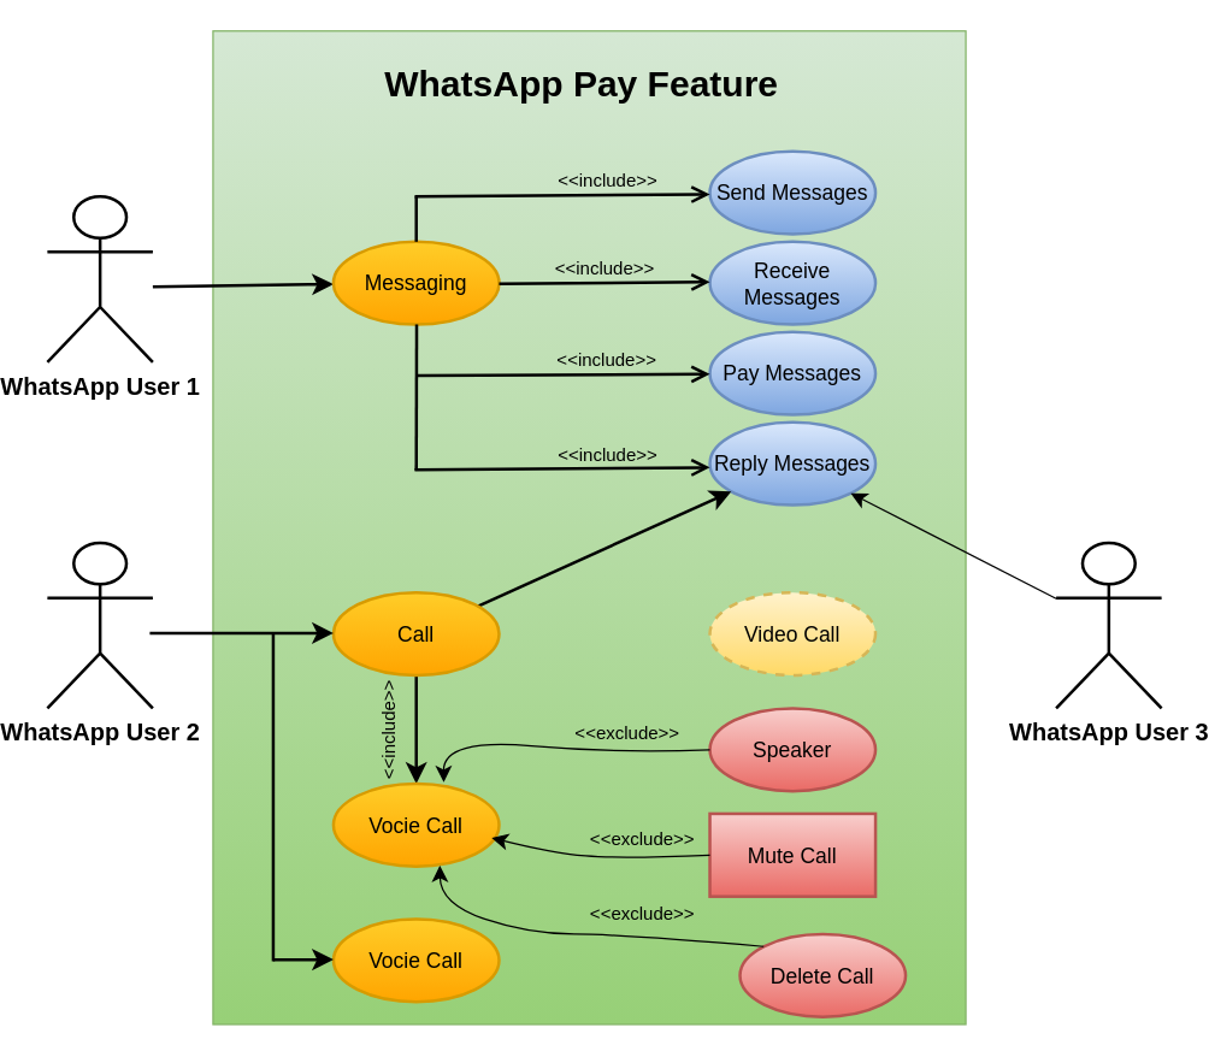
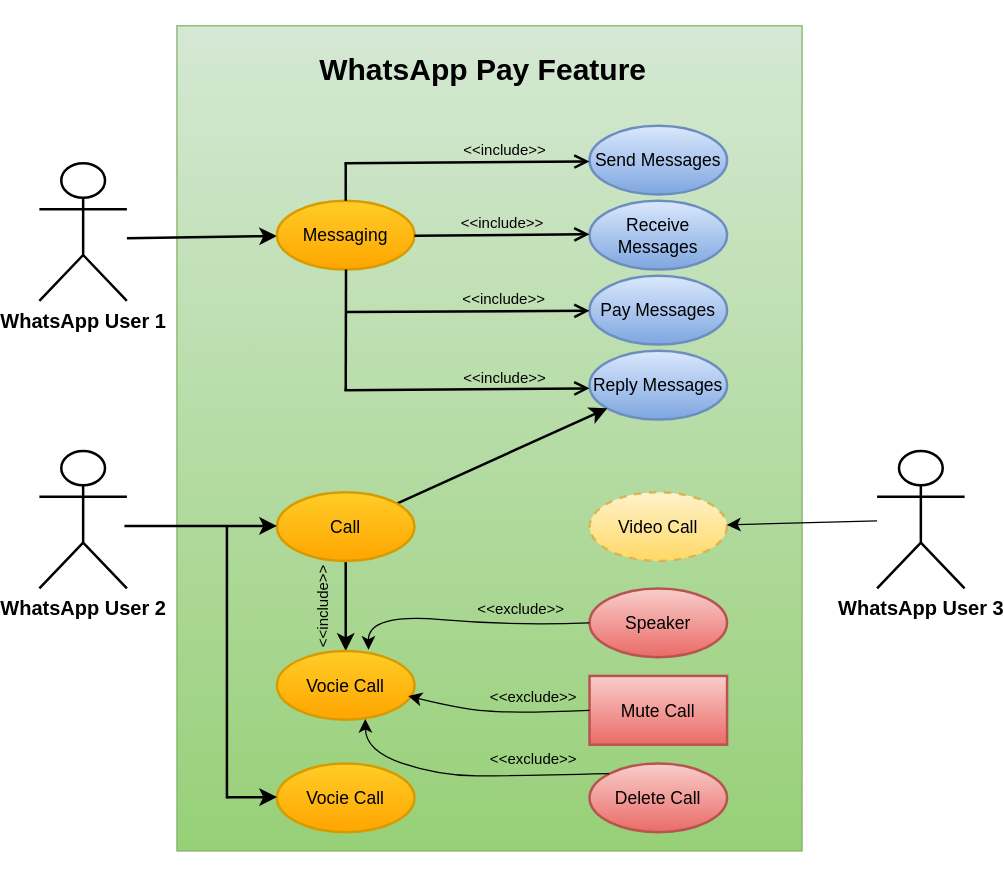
  <mxCell id="0" />
  <mxCell id="1" parent="0" />
  <mxCell id="2" value="" style="whiteSpace=wrap;html=1;aspect=fixed;fillColor=#d5e8d4;gradientColor=#97d077;strokeColor=#82b366;rotation=0;" vertex="1" parent="1"><mxGeometry x="130" y="20" width="500" height="660" as="geometry" /></mxCell>
  <mxCell id="3" value="&lt;b&gt;&lt;font style=&quot;font-size: 24px;&quot;&gt;WhatsApp Pay Feature&lt;/font&gt;&lt;/b&gt;" style="html=1;strokeColor=none;fillColor=none;align=center;verticalAlign=middle;spacingLeft=4;spacingRight=4;rotatable=0;points=[[0,0.5],[1,0.5]];resizeWidth=1;whiteSpace=wrap;" vertex="1" parent="1"><mxGeometry x="160" y="31.74" width="430" height="48.261" as="geometry" /></mxCell>
  <mxCell id="4" value="&lt;span&gt;&lt;font style=&quot;font-size: 16px;&quot;&gt;WhatsApp User 2&lt;/font&gt;&lt;/span&gt;" style="shape=umlActor;verticalLabelPosition=bottom;verticalAlign=top;html=1;fontStyle=1;strokeWidth=2;" vertex="1" parent="1"><mxGeometry x="20" y="360" width="70" height="110" as="geometry" /></mxCell>
  <mxCell id="5" value="" style="edgeStyle=none;curved=1;rounded=0;orthogonalLoop=1;jettySize=auto;html=1;fontSize=12;startSize=8;endSize=8;strokeWidth=2;" edge="1" parent="1" target="7"><mxGeometry relative="1" as="geometry"><mxPoint x="90" y="190" as="sourcePoint" /></mxGeometry></mxCell>
  <mxCell id="6" value="&lt;span&gt;&lt;font style=&quot;font-size: 16px;&quot;&gt;WhatsApp User 1&lt;/font&gt;&lt;/span&gt;" style="shape=umlActor;verticalLabelPosition=bottom;verticalAlign=top;html=1;fontStyle=1;strokeWidth=2;" vertex="1" parent="1"><mxGeometry x="20" y="130" width="70" height="110" as="geometry" /></mxCell>
  <mxCell id="7" value="&lt;font style=&quot;font-size: 14px;&quot;&gt;Messaging&lt;/font&gt;" style="ellipse;html=1;whiteSpace=wrap;strokeWidth=2;fillColor=#ffcd28;strokeColor=#d79b00;gradientColor=#ffa500;" vertex="1" parent="1"><mxGeometry x="210" y="160" width="110" height="55" as="geometry" /></mxCell>
  <mxCell id="8" value="&lt;font style=&quot;font-size: 14px;&quot;&gt;Send Messages&lt;/font&gt;" style="ellipse;html=1;whiteSpace=wrap;strokeWidth=2;fillColor=#dae8fc;strokeColor=#6c8ebf;gradientColor=#7ea6e0;" vertex="1" parent="1"><mxGeometry x="460" y="100" width="110" height="55" as="geometry" /></mxCell>
  <mxCell id="9" value="&lt;font style=&quot;font-size: 14px;&quot;&gt;Receive Messages&lt;/font&gt;" style="ellipse;html=1;whiteSpace=wrap;strokeWidth=2;fillColor=#dae8fc;strokeColor=#6c8ebf;gradientColor=#7ea6e0;" vertex="1" parent="1"><mxGeometry x="460" y="160" width="110" height="55" as="geometry" /></mxCell>
  <mxCell id="10" value="&lt;font style=&quot;font-size: 14px;&quot;&gt;Pay Messages&lt;/font&gt;" style="ellipse;html=1;whiteSpace=wrap;strokeWidth=2;fillColor=#dae8fc;strokeColor=#6c8ebf;gradientColor=#7ea6e0;" vertex="1" parent="1"><mxGeometry x="460" y="220" width="110" height="55" as="geometry" /></mxCell>
  <mxCell id="11" value="&lt;span style=&quot;font-size: 14px;&quot;&gt;Reply Messages&lt;/span&gt;" style="ellipse;html=1;whiteSpace=wrap;strokeWidth=2;fillColor=#dae8fc;strokeColor=#6c8ebf;gradientColor=#7ea6e0;" vertex="1" parent="1"><mxGeometry x="460" y="280" width="110" height="55" as="geometry" /></mxCell>
  <mxCell id="12" value="" style="endArrow=none;startArrow=none;endFill=0;startFill=0;endSize=8;html=1;verticalAlign=bottom;labelBackgroundColor=none;strokeWidth=2;rounded=0;fontSize=12;curved=1;exitX=0.5;exitY=0;exitDx=0;exitDy=0;" edge="1" parent="1" source="7"><mxGeometry width="160" relative="1" as="geometry"><mxPoint x="209.999" y="24" as="sourcePoint" /><mxPoint x="265" y="130" as="targetPoint" /></mxGeometry></mxCell>
  <mxCell id="13" value="&amp;nbsp; &amp;nbsp; &amp;nbsp; &amp;nbsp; &amp;nbsp; &amp;nbsp; &amp;nbsp; &amp;nbsp; &amp;nbsp; &amp;lt;&amp;lt;include&amp;gt;&amp;gt;" style="endArrow=open;html=1;rounded=0;align=center;verticalAlign=bottom;endFill=0;labelBackgroundColor=none;fontSize=12;startSize=8;endSize=8;curved=1;strokeWidth=2;" edge="1" parent="1"><mxGeometry relative="1" as="geometry"><mxPoint x="264" y="130" as="sourcePoint" /><mxPoint x="460" y="128.46" as="targetPoint" /></mxGeometry></mxCell>
  <mxCell id="14" value="" style="resizable=0;html=1;align=center;verticalAlign=top;labelBackgroundColor=none;" connectable="0" vertex="1" parent="13"><mxGeometry relative="1" as="geometry" /></mxCell>
  <mxCell id="15" value="" style="endArrow=none;startArrow=none;endFill=0;startFill=0;endSize=8;html=1;verticalAlign=bottom;labelBackgroundColor=none;strokeWidth=2;rounded=0;fontSize=12;curved=1;" edge="1" parent="1"><mxGeometry width="160" relative="1" as="geometry"><mxPoint x="265" y="312" as="sourcePoint" /><mxPoint x="265.25" y="215" as="targetPoint" /></mxGeometry></mxCell>
  <mxCell id="16" value="&amp;lt;&amp;lt;include&amp;gt;&amp;gt;" style="endArrow=open;html=1;rounded=0;align=center;verticalAlign=bottom;endFill=0;labelBackgroundColor=none;fontSize=12;startSize=8;endSize=8;curved=1;strokeWidth=2;" edge="1" parent="1"><mxGeometry relative="1" as="geometry"><mxPoint x="320" y="188" as="sourcePoint" /><mxPoint x="460" y="186.73" as="targetPoint" /></mxGeometry></mxCell>
  <mxCell id="17" value="" style="resizable=0;html=1;align=center;verticalAlign=top;labelBackgroundColor=none;" connectable="0" vertex="1" parent="16"><mxGeometry relative="1" as="geometry" /></mxCell>
  <mxCell id="18" value="&amp;nbsp; &amp;nbsp; &amp;nbsp; &amp;nbsp; &amp;nbsp; &amp;nbsp; &amp;nbsp; &amp;nbsp; &amp;nbsp;&amp;lt;&amp;lt;include&amp;gt;&amp;gt;" style="endArrow=open;html=1;rounded=0;align=center;verticalAlign=bottom;endFill=0;labelBackgroundColor=none;fontSize=12;startSize=8;endSize=8;curved=1;strokeWidth=2;" edge="1" parent="1"><mxGeometry x="0.004" relative="1" as="geometry"><mxPoint x="265" y="249" as="sourcePoint" /><mxPoint x="460" y="248" as="targetPoint" /><mxPoint as="offset" /></mxGeometry></mxCell>
  <mxCell id="19" value="" style="resizable=0;html=1;align=center;verticalAlign=top;labelBackgroundColor=none;" connectable="0" vertex="1" parent="18"><mxGeometry relative="1" as="geometry" /></mxCell>
  <mxCell id="20" value="&amp;nbsp; &amp;nbsp; &amp;nbsp; &amp;nbsp; &amp;nbsp; &amp;nbsp; &amp;nbsp; &amp;nbsp; &amp;nbsp; &amp;lt;&amp;lt;include&amp;gt;&amp;gt;" style="endArrow=open;html=1;rounded=0;align=center;verticalAlign=bottom;endFill=0;labelBackgroundColor=none;fontSize=12;startSize=8;endSize=8;curved=1;strokeWidth=2;" edge="1" parent="1"><mxGeometry relative="1" as="geometry"><mxPoint x="264" y="311.54" as="sourcePoint" /><mxPoint x="460" y="310" as="targetPoint" /></mxGeometry></mxCell>
  <mxCell id="21" value="" style="resizable=0;html=1;align=center;verticalAlign=top;labelBackgroundColor=none;" connectable="0" vertex="1" parent="20"><mxGeometry relative="1" as="geometry" /></mxCell>
  <mxCell id="22" value="" style="edgeStyle=none;curved=1;rounded=0;orthogonalLoop=1;jettySize=auto;html=1;fontSize=12;startSize=8;endSize=8;strokeWidth=2;" edge="1" parent="1" source="24" target="11"><mxGeometry relative="1" as="geometry" /></mxCell>
  <mxCell id="23" value="" style="edgeStyle=none;curved=1;rounded=0;orthogonalLoop=1;jettySize=auto;html=1;fontSize=12;startSize=8;endSize=8;strokeWidth=2;" edge="1" parent="1" source="24" target="27"><mxGeometry relative="1" as="geometry" /></mxCell>
  <mxCell id="24" value="&lt;font style=&quot;font-size: 14px;&quot;&gt;Call&lt;/font&gt;" style="ellipse;html=1;whiteSpace=wrap;strokeWidth=2;fillColor=#ffcd28;strokeColor=#d79b00;gradientColor=#ffa500;" vertex="1" parent="1"><mxGeometry x="210" y="393" width="110" height="55" as="geometry" /></mxCell>
  <mxCell id="25" value="" style="edgeStyle=none;curved=1;rounded=0;orthogonalLoop=1;jettySize=auto;html=1;fontSize=12;startSize=8;endSize=8;strokeWidth=2;" edge="1" parent="1"><mxGeometry relative="1" as="geometry"><mxPoint x="88" y="420" as="sourcePoint" /><mxPoint x="210" y="420" as="targetPoint" /></mxGeometry></mxCell>
  <mxCell id="26" value="&lt;font style=&quot;font-size: 14px;&quot;&gt;Video Call&lt;/font&gt;" style="ellipse;html=1;whiteSpace=wrap;strokeWidth=2;fillColor=#fff2cc;strokeColor=#d6b656;gradientColor=#ffd966;dashed=1;" vertex="1" parent="1"><mxGeometry x="460" y="393" width="110" height="55" as="geometry" /></mxCell>
  <mxCell id="27" value="&lt;font style=&quot;font-size: 14px;&quot;&gt;Vocie Call&lt;/font&gt;" style="ellipse;html=1;whiteSpace=wrap;strokeWidth=2;fillColor=#ffcd28;strokeColor=#d79b00;gradientColor=#ffa500;" vertex="1" parent="1"><mxGeometry x="210" y="520" width="110" height="55" as="geometry" /></mxCell>
  <mxCell id="28" value="&lt;font style=&quot;font-size: 14px;&quot;&gt;Vocie Call&lt;/font&gt;" style="ellipse;html=1;whiteSpace=wrap;strokeWidth=2;fillColor=#ffcd28;strokeColor=#d79b00;gradientColor=#ffa500;" vertex="1" parent="1"><mxGeometry x="210" y="610" width="110" height="55" as="geometry" /></mxCell>
  <mxCell id="29" value="" style="edgeStyle=none;curved=1;rounded=0;orthogonalLoop=1;jettySize=auto;html=1;fontSize=12;startSize=8;endSize=8;strokeWidth=2;" edge="1" parent="1"><mxGeometry relative="1" as="geometry"><mxPoint x="170" y="637" as="sourcePoint" /><mxPoint x="210" y="636.91" as="targetPoint" /></mxGeometry></mxCell>
  <mxCell id="30" value="" style="endArrow=none;startArrow=none;endFill=0;startFill=0;endSize=8;html=1;verticalAlign=bottom;labelBackgroundColor=none;strokeWidth=2;rounded=0;fontSize=12;curved=1;" edge="1" parent="1"><mxGeometry width="160" relative="1" as="geometry"><mxPoint x="170" y="638" as="sourcePoint" /><mxPoint x="170" y="420" as="targetPoint" /></mxGeometry></mxCell>
  <mxCell id="31" value="&lt;span style=&quot;font-size: 12px;&quot;&gt;&amp;lt;&amp;lt;include&amp;gt;&amp;gt;&lt;/span&gt;" style="text;html=1;align=center;verticalAlign=middle;resizable=0;points=[];autosize=1;strokeColor=none;fillColor=none;fontSize=16;rotation=-90;" vertex="1" parent="1"><mxGeometry x="200" y="470" width="90" height="30" as="geometry" /></mxCell>
  <mxCell id="32" value="&lt;font style=&quot;font-size: 14px;&quot;&gt;Speaker&lt;/font&gt;" style="ellipse;html=1;whiteSpace=wrap;strokeWidth=2;fillColor=#f8cecc;strokeColor=#b85450;gradientColor=#ea6b66;" vertex="1" parent="1"><mxGeometry x="460" y="470" width="110" height="55" as="geometry" /></mxCell>
  <mxCell id="33" value="&lt;font style=&quot;font-size: 14px;&quot;&gt;Mute Call&lt;/font&gt;" style="html=1;whiteSpace=wrap;strokeWidth=2;fillColor=#f8cecc;strokeColor=#b85450;gradientColor=#ea6b66;rounded=0;" vertex="1" parent="1"><mxGeometry x="460" y="540" width="110" height="55" as="geometry" /></mxCell>
- <mxCell id="34" value="&lt;font style=&quot;font-size: 14px;&quot;&gt;Delete Call&lt;/font&gt;" style="ellipse;html=1;whiteSpace=wrap;strokeWidth=2;fillColor=#f8cecc;strokeColor=#b85450;gradientColor=#ea6b66;" vertex="1" parent="1"><mxGeometry x="480" y="620" width="110" height="55" as="geometry" /></mxCell>
+ <mxCell id="34" value="&lt;font style=&quot;font-size: 14px;&quot;&gt;Delete Call&lt;/font&gt;" style="ellipse;html=1;whiteSpace=wrap;strokeWidth=2;fillColor=#f8cecc;strokeColor=#b85450;gradientColor=#ea6b66;" vertex="1" parent="1"><mxGeometry x="460" y="610" width="110" height="55" as="geometry" /></mxCell>
  <mxCell id="35" value="" style="curved=1;endArrow=classic;html=1;rounded=0;fontSize=12;startSize=8;endSize=8;entryX=0.666;entryY=-0.016;entryDx=0;entryDy=0;entryPerimeter=0;exitX=0;exitY=0.5;exitDx=0;exitDy=0;" edge="1" parent="1" source="32" target="27"><mxGeometry width="50" height="50" relative="1" as="geometry"><mxPoint x="360" y="220" as="sourcePoint" /><mxPoint x="410" y="170" as="targetPoint" /><Array as="points"><mxPoint x="400" y="500" /><mxPoint x="283" y="490" /></Array></mxGeometry></mxCell>
  <mxCell id="36" value="" style="curved=1;endArrow=classic;html=1;rounded=0;fontSize=12;startSize=8;endSize=8;entryX=0.642;entryY=0.989;entryDx=0;entryDy=0;entryPerimeter=0;exitX=0;exitY=0;exitDx=0;exitDy=0;" edge="1" parent="1" source="34" target="27"><mxGeometry width="50" height="50" relative="1" as="geometry"><mxPoint x="460" y="589" as="sourcePoint" /><mxPoint x="283" y="610" as="targetPoint" /><Array as="points"><mxPoint x="400" y="620" /><mxPoint x="340" y="620" /><mxPoint x="281" y="600" /></Array></mxGeometry></mxCell>
  <mxCell id="37" value="" style="curved=1;endArrow=classic;html=1;rounded=0;fontSize=12;startSize=8;endSize=8;entryX=0.955;entryY=0.654;entryDx=0;entryDy=0;exitX=0;exitY=0.5;exitDx=0;exitDy=0;entryPerimeter=0;" edge="1" parent="1" source="33" target="27"><mxGeometry width="50" height="50" relative="1" as="geometry"><mxPoint x="550" y="584" as="sourcePoint" /><mxPoint x="355" y="540" as="targetPoint" /><Array as="points"><mxPoint x="400" y="570" /><mxPoint x="355" y="566" /></Array></mxGeometry></mxCell>
  <mxCell id="38" value="&lt;span style=&quot;font-size: 12px;&quot;&gt;&amp;lt;&amp;lt;exclude&amp;gt;&amp;gt;&lt;/span&gt;" style="text;html=1;align=center;verticalAlign=middle;resizable=0;points=[];autosize=1;strokeColor=none;fillColor=none;fontSize=16;rotation=0;" vertex="1" parent="1"><mxGeometry x="360" y="470" width="90" height="30" as="geometry" /></mxCell>
  <mxCell id="39" value="&lt;span style=&quot;font-size: 12px;&quot;&gt;&amp;lt;&amp;lt;exclude&amp;gt;&amp;gt;&lt;/span&gt;" style="text;html=1;align=center;verticalAlign=middle;resizable=0;points=[];autosize=1;strokeColor=none;fillColor=none;fontSize=16;rotation=0;" vertex="1" parent="1"><mxGeometry x="370" y="540" width="90" height="30" as="geometry" /></mxCell>
  <mxCell id="40" value="&lt;span style=&quot;font-size: 12px;&quot;&gt;&amp;lt;&amp;lt;exclude&amp;gt;&amp;gt;&lt;/span&gt;" style="text;html=1;align=center;verticalAlign=middle;resizable=0;points=[];autosize=1;strokeColor=none;fillColor=none;fontSize=16;rotation=0;" vertex="1" parent="1"><mxGeometry x="370" y="590" width="90" height="30" as="geometry" /></mxCell>
- <mxCell id="41" value="" style="edgeStyle=none;curved=1;rounded=0;orthogonalLoop=1;jettySize=auto;html=1;fontSize=12;startSize=8;endSize=8;" edge="1" parent="1" source="42" target="11"><mxGeometry relative="1" as="geometry" /></mxCell>
+ <mxCell id="41" value="" style="edgeStyle=none;curved=1;rounded=0;orthogonalLoop=1;jettySize=auto;html=1;fontSize=12;startSize=8;endSize=8;" edge="1" parent="1" source="42" target="26"><mxGeometry relative="1" as="geometry" /></mxCell>
  <mxCell id="42" value="&lt;span&gt;&lt;font style=&quot;font-size: 16px;&quot;&gt;WhatsApp User 3&lt;/font&gt;&lt;/span&gt;&lt;div&gt;&lt;span&gt;&lt;font style=&quot;font-size: 16px;&quot;&gt;&lt;br&gt;&lt;/font&gt;&lt;/span&gt;&lt;/div&gt;" style="shape=umlActor;verticalLabelPosition=bottom;verticalAlign=top;html=1;fontStyle=1;strokeWidth=2;" vertex="1" parent="1"><mxGeometry x="690" y="360" width="70" height="110" as="geometry" /></mxCell>
